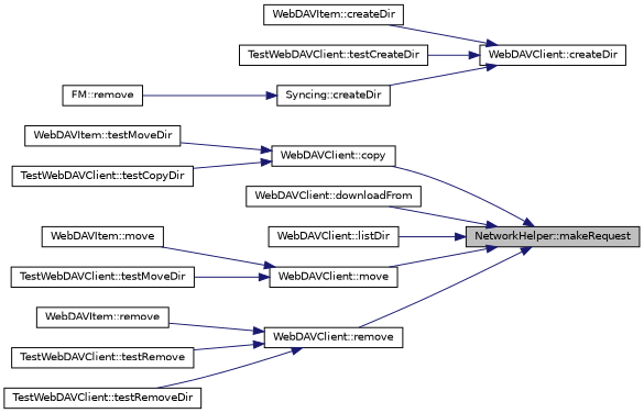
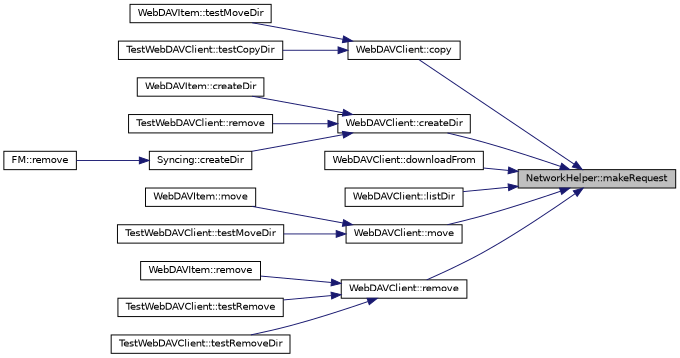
  digraph {
    rankdir=RL
    node [color=black fillcolor=white fontname=Helvetica fontsize=10 shape=record style=filled]
    edge [color=midnightblue dir=back fontname=Helvetica fontsize=10 labelfontname=Helvetica labelfontsize=10 style=solid]
    n1 [fillcolor=grey75 fontcolor=black height=0.2 label="NetworkHelper::makeRequest" width=0.4]
    n2 [height=0.2 label="WebDAVClient::copy" width=0.4]
    n3 [height=0.2 label="WebDAVClient::createDir" width=0.4]
    n4 [height=0.2 label="WebDAVClient::downloadFrom" width=0.4]
    n5 [height=0.2 label="WebDAVClient::listDir" width=0.4]
    n6 [height=0.2 label="WebDAVClient::move" width=0.4]
    n7 [height=0.2 label="WebDAVClient::remove" width=0.4]
    n8 [height=0.2 label="WebDAVItem::testMoveDir" width=0.4]
    n9 [height=0.2 label="TestWebDAVClient::testCopyDir" width=0.4]
    n10 [height=0.2 label="WebDAVItem::createDir" width=0.4]
-   n11 [height=0.2 label="TestWebDAVClient::testCreateDir" width=0.4]
+   n11 [height=0.2 label="TestWebDAVClient::remove" width=0.4]
    n12 [height=0.2 label="Syncing::createDir" width=0.4]
    n13 [height=0.2 label="WebDAVItem::move" width=0.4]
    n14 [height=0.2 label="TestWebDAVClient::testMoveDir" width=0.4]
    n15 [height=0.2 label="WebDAVItem::remove" width=0.4]
    n16 [height=0.2 label="TestWebDAVClient::testRemove" width=0.4]
    n17 [height=0.2 label="TestWebDAVClient::testRemoveDir" width=0.4]
    n18 [height=0.2 label="FM::remove" width=0.4]
    n1 -> n2
+   n1 -> n3
    n1 -> n4
    n1 -> n5
    n1 -> n6
    n1 -> n7
    n2 -> n8
    n2 -> n9
    n3 -> n10
    n3 -> n11
    n3 -> n12
    n6 -> n13
    n6 -> n14
    n7 -> n15
    n7 -> n16
    n7 -> n17
    n12 -> n18
  }
